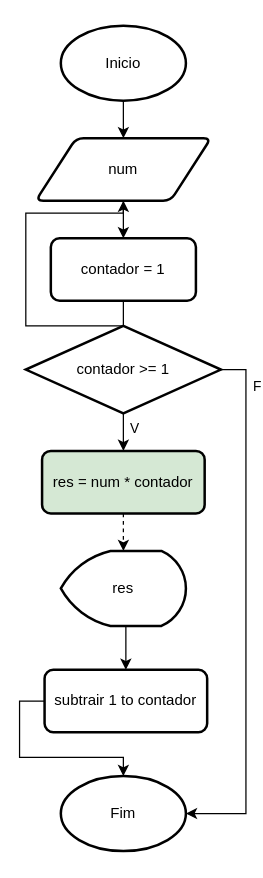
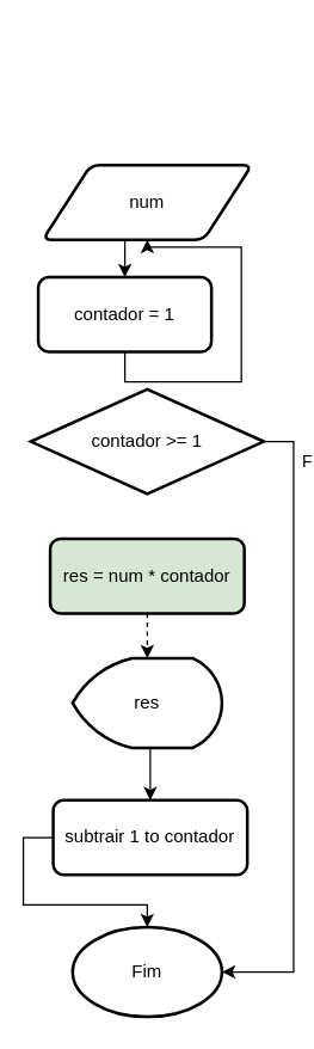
  <mxCell id="0" />
  <mxCell id="1" parent="0" />
- <mxCell id="2" style="edgeStyle=orthogonalEdgeStyle;rounded=0;orthogonalLoop=1;jettySize=auto;html=1;exitX=0.5;exitY=1;exitDx=0;exitDy=0;exitPerimeter=0;entryX=0.5;entryY=0;entryDx=0;entryDy=0;" parent="1" source="3" target="19" edge="1"><mxGeometry relative="1" as="geometry"><mxPoint x="97.8" y="112.72" as="targetPoint" /></mxGeometry></mxCell>
- <mxCell id="3" value="Inicio" style="strokeWidth=2;html=1;shape=mxgraph.flowchart.start_1;whiteSpace=wrap;" parent="1" vertex="1"><mxGeometry x="48" y="20" width="100" height="60" as="geometry" /></mxCell>
  <mxCell id="4" value="Fim" style="strokeWidth=2;html=1;shape=mxgraph.flowchart.start_1;whiteSpace=wrap;" parent="1" vertex="1"><mxGeometry x="48" y="620" width="100" height="60" as="geometry" /></mxCell>
  <mxCell id="5" style="edgeStyle=orthogonalEdgeStyle;rounded=0;orthogonalLoop=1;jettySize=auto;html=1;exitX=0.5;exitY=1;exitDx=0;exitDy=0;entryX=0.5;entryY=0;entryDx=0;entryDy=0;" parent="1" target="6" edge="1"><mxGeometry relative="1" as="geometry"><mxPoint x="98" y="160" as="sourcePoint" /></mxGeometry></mxCell>
- <mxCell id="6" value="contador = 1" style="rounded=1;whiteSpace=wrap;html=1;absoluteArcSize=1;arcSize=14;strokeWidth=2;" parent="1" vertex="1"><mxGeometry x="40" y="190" width="116" height="50" as="geometry" /></mxCell>
- <mxCell id="7" style="edgeStyle=orthogonalEdgeStyle;rounded=0;orthogonalLoop=1;jettySize=auto;html=1;exitX=0.5;exitY=1;exitDx=0;exitDy=0;exitPerimeter=0;entryX=0.5;entryY=0;entryDx=0;entryDy=0;" parent="1" source="9" target="10" edge="1"><mxGeometry relative="1" as="geometry" /></mxCell>
- <mxCell id="8" value="V" style="edgeLabel;html=1;align=center;verticalAlign=middle;resizable=0;points=[];" parent="7" vertex="1" connectable="0"><mxGeometry x="-0.246" y="1" relative="1" as="geometry"><mxPoint x="7" as="offset" /></mxGeometry></mxCell>
+ <mxCell id="6" value="contador = 1" style="rounded=1;whiteSpace=wrap;html=1;absoluteArcSize=1;arcSize=14;strokeWidth=2;" parent="1" vertex="1"><mxGeometry x="25" y="185" width="116" height="50" as="geometry" /></mxCell>
  <mxCell id="9" value="contador &amp;gt;= 1" style="strokeWidth=2;html=1;shape=mxgraph.flowchart.decision;whiteSpace=wrap;" parent="1" vertex="1"><mxGeometry x="20" y="260" width="156" height="70" as="geometry" /></mxCell>
  <mxCell id="10" value="res = num * contador" style="rounded=1;whiteSpace=wrap;html=1;absoluteArcSize=1;arcSize=14;strokeWidth=2;fillColor=#d5e8d4;" parent="1" vertex="1"><mxGeometry x="33" y="360" width="130" height="50" as="geometry" /></mxCell>
  <mxCell id="11" style="edgeStyle=orthogonalEdgeStyle;rounded=0;orthogonalLoop=1;jettySize=auto;html=1;exitX=0.5;exitY=1;exitDx=0;exitDy=0;exitPerimeter=0;entryX=0.5;entryY=0;entryDx=0;entryDy=0;" parent="1" source="12" target="13" edge="1"><mxGeometry relative="1" as="geometry" /></mxCell>
  <mxCell id="12" value="res" style="strokeWidth=2;html=1;shape=mxgraph.flowchart.display;whiteSpace=wrap;" parent="1" vertex="1"><mxGeometry x="48" y="440" width="100" height="60" as="geometry" /></mxCell>
  <mxCell id="13" value="subtrair 1 to contador" style="rounded=1;whiteSpace=wrap;html=1;absoluteArcSize=1;arcSize=14;strokeWidth=2;" parent="1" vertex="1"><mxGeometry x="35" y="535" width="130" height="50" as="geometry" /></mxCell>
  <mxCell id="14" style="edgeStyle=orthogonalEdgeStyle;rounded=0;orthogonalLoop=1;jettySize=auto;html=1;exitX=1;exitY=0.5;exitDx=0;exitDy=0;exitPerimeter=0;entryX=1;entryY=0.5;entryDx=0;entryDy=0;entryPerimeter=0;" parent="1" source="9" target="4" edge="1"><mxGeometry relative="1" as="geometry" /></mxCell>
  <mxCell id="15" value="F" style="edgeLabel;html=1;align=center;verticalAlign=middle;resizable=0;points=[];" parent="14" vertex="1" connectable="0"><mxGeometry x="-0.843" y="-3" relative="1" as="geometry"><mxPoint x="11" as="offset" /></mxGeometry></mxCell>
  <mxCell id="16" style="edgeStyle=orthogonalEdgeStyle;rounded=0;orthogonalLoop=1;jettySize=auto;html=1;exitX=0;exitY=0.5;exitDx=0;exitDy=0;" parent="1" source="13" target="4" edge="1"><mxGeometry relative="1" as="geometry" /></mxCell>
  <mxCell id="17" style="edgeStyle=orthogonalEdgeStyle;rounded=0;orthogonalLoop=1;jettySize=auto;html=1;exitX=0.5;exitY=1;exitDx=0;exitDy=0;" parent="1" source="6" target="19" edge="1"><mxGeometry relative="1" as="geometry" /></mxCell>
  <mxCell id="18" style="edgeStyle=orthogonalEdgeStyle;rounded=0;orthogonalLoop=1;jettySize=auto;html=1;exitX=0.5;exitY=1;exitDx=0;exitDy=0;entryX=0.5;entryY=0;entryDx=0;entryDy=0;entryPerimeter=0;dashed=1;" parent="1" source="10" target="12" edge="1"><mxGeometry relative="1" as="geometry" /></mxCell>
  <mxCell id="19" value="num" style="shape=parallelogram;html=1;strokeWidth=2;perimeter=parallelogramPerimeter;whiteSpace=wrap;rounded=1;arcSize=12;size=0.23;" vertex="1" parent="1"><mxGeometry x="28" y="110" width="140" height="50" as="geometry" /></mxCell>
